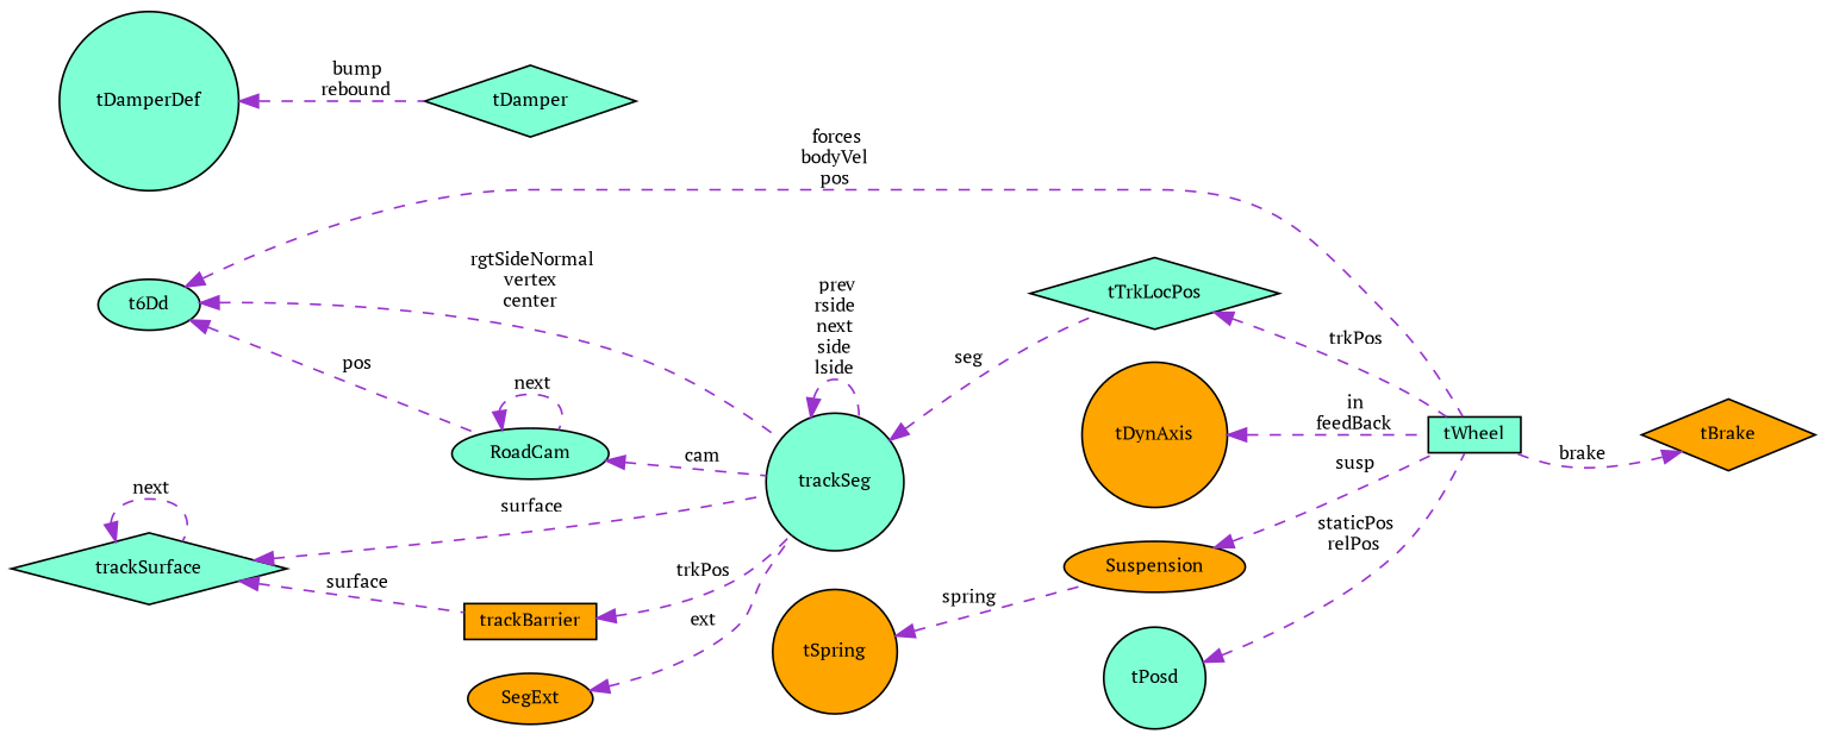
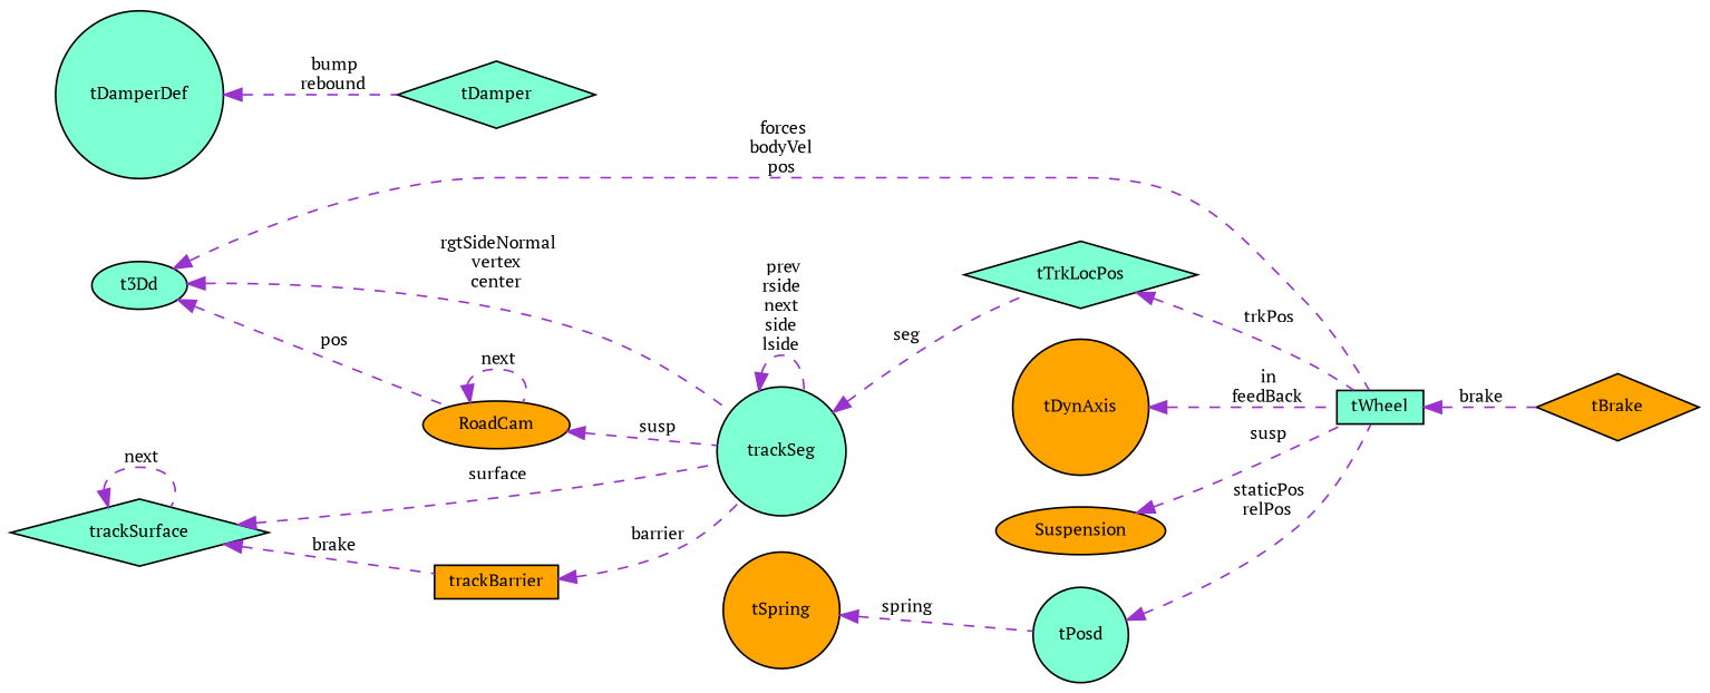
  digraph {
    fontname="PT Serif"
    rankdir=LR
    node [color=black fillcolor=aquamarine fontname="PT Serif" fontsize=10 shape=circle style=filled]
    edge [color=darkorchid3 dir=back fontname="PT Serif" fontsize=10 labelfontname=Helvetica labelfontsize=10 style=dashed]
    n1 [fontcolor=black height=0.2 label=tWheel shape=box width=0.4]
    n2 [height=0.2 label=tTrkLocPos shape=diamond width=0.4]
    n3 [height=0.2 label=trackSeg width=0.4]
-   n4 [height=0.2 label=t6Dd shape=ellipse width=0.4]
-   n5 [height=0.2 label=RoadCam shape=ellipse width=0.4]
+   n4 [height=0.2 label=t3Dd shape=ellipse width=0.4]
+   n5 [fillcolor=orange height=0.2 label=RoadCam shape=ellipse width=0.4]
    n6 [fillcolor=orange height=0.2 label=trackBarrier shape=box width=0.4]
    n7 [height=0.2 label=trackSurface shape=diamond width=0.4]
-   n8 [fillcolor=orange height=0.2 label=SegExt shape=ellipse width=0.4]
    n9 [fillcolor=orange height=0.2 label=tDynAxis width=0.4]
    n10 [fillcolor=orange height=0.2 label=Suspension shape=ellipse width=0.4]
    n11 [fillcolor=orange height=0.2 label=tSpring width=0.4]
    n12 [height=0.2 label=tDamper shape=diamond width=0.4]
    n13 [height=0.2 label=tDamperDef width=0.4]
    n14 [fillcolor=orange height=0.2 label=tBrake shape=diamond width=0.4]
    n15 [height=0.2 label=tPosd width=0.4]
    n2 -> n1 [label=" trkPos"]
    n3 -> n2 [label=" seg"]
    n3 -> n3 [label=" prev\nrside\nnext\nside\nlside"]
    n4 -> n1 [label=" forces\nbodyVel\npos"]
    n4 -> n3 [label=" rgtSideNormal\nvertex\ncenter"]
    n4 -> n5 [label=" pos"]
-   n5 -> n3 [label=" cam"]
+   n5 -> n3 [label=" susp"]
    n5 -> n5 [label=" next"]
-   n6 -> n3 [label=" trkPos"]
+   n6 -> n3 [label=" barrier"]
    n7 -> n3 [label=" surface"]
-   n7 -> n6 [label=" surface"]
+   n7 -> n6 [label=" brake"]
    n7 -> n7 [label=" next"]
-   n8 -> n3 [label=" ext"]
    n9 -> n1 [label=" in\nfeedBack"]
    n10 -> n1 [label=" susp"]
-   n11 -> n10 [label=" spring"]
+   n11 -> n15 [label=" spring"]
    n13 -> n12 [label=" bump\nrebound"]
-   n14 -> n1 [label=" brake"]
+   n1 -> n14 [label=" brake"]
    n15 -> n1 [label=" staticPos\nrelPos"]
  }
